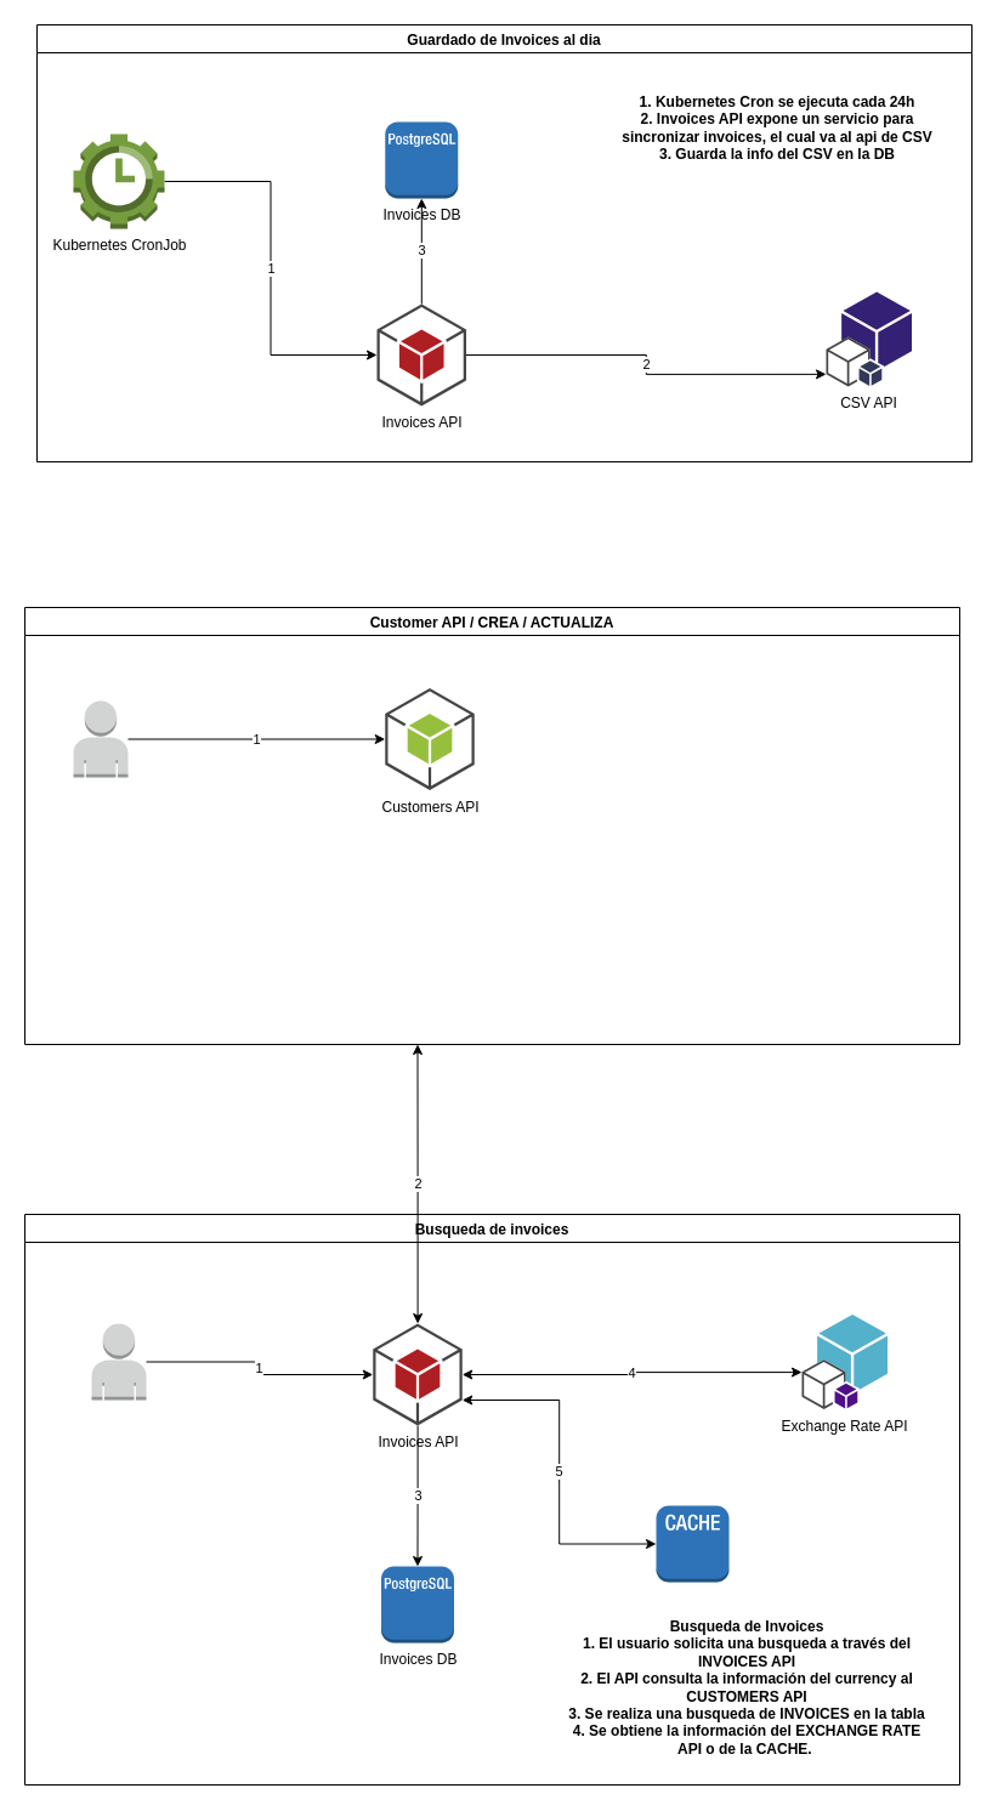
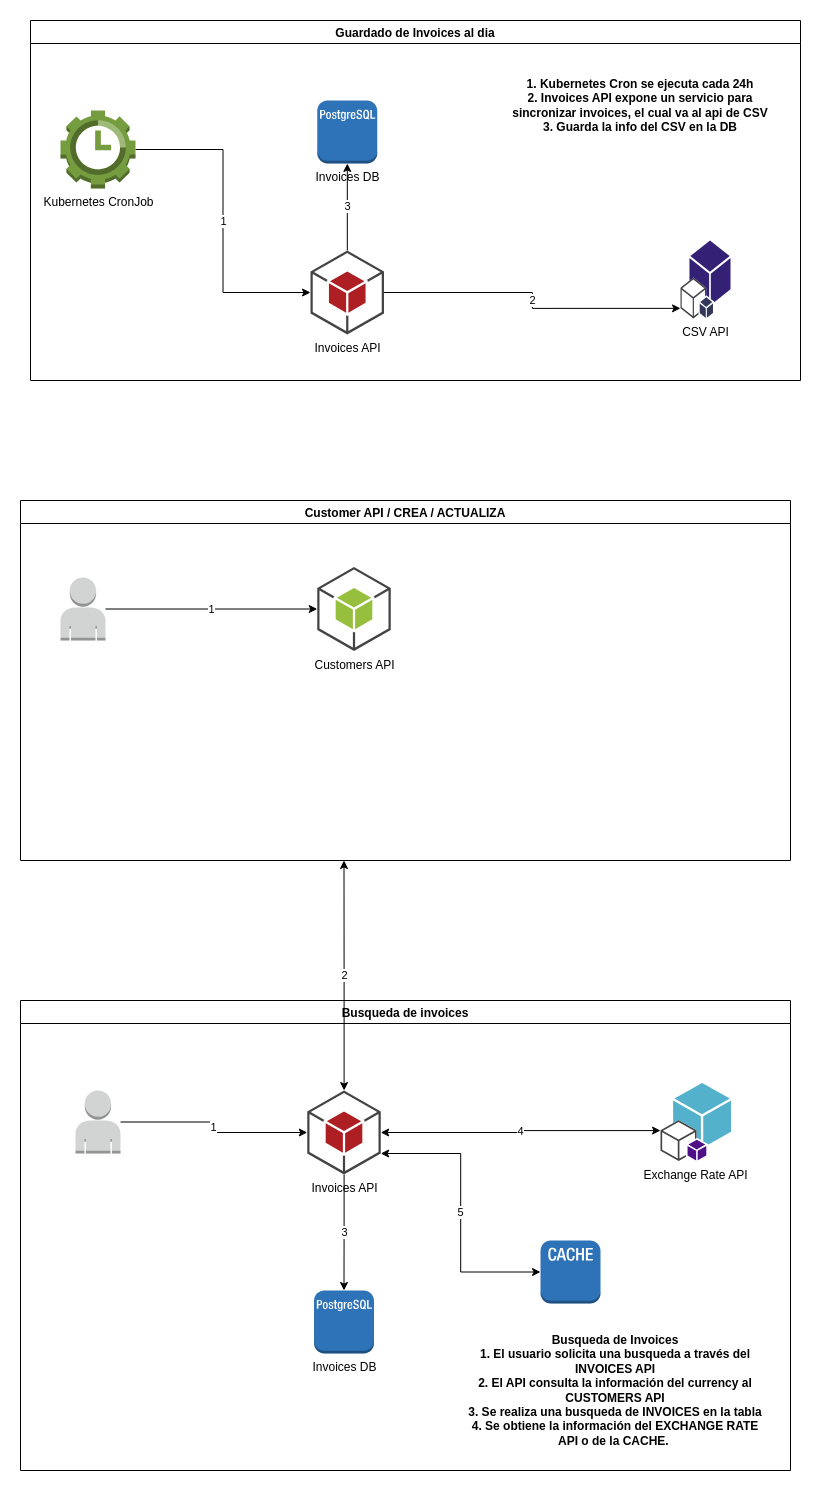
  <mxCell id="0" />
  <mxCell id="1" parent="0" />
  <mxCell id="2" value="1" style="edgeStyle=orthogonalEdgeStyle;rounded=0;orthogonalLoop=1;jettySize=auto;html=1;entryX=0;entryY=0.5;entryDx=0;entryDy=0;entryPerimeter=0;" edge="1" parent="1" source="3" target="6"><mxGeometry relative="1" as="geometry" /></mxCell>
  <mxCell id="3" value="" style="outlineConnect=0;dashed=0;verticalLabelPosition=bottom;verticalAlign=top;align=center;html=1;shape=mxgraph.aws3.user;fillColor=#D2D3D3;gradientColor=none;" vertex="1" parent="1"><mxGeometry x="60" y="577" width="45" height="63" as="geometry" /></mxCell>
  <mxCell id="4" value="1" style="edgeStyle=orthogonalEdgeStyle;rounded=0;orthogonalLoop=1;jettySize=auto;html=1;entryX=0;entryY=0.5;entryDx=0;entryDy=0;entryPerimeter=0;" edge="1" parent="1" source="5" target="9"><mxGeometry relative="1" as="geometry" /></mxCell>
  <mxCell id="5" value="Kubernetes CronJob" style="outlineConnect=0;dashed=0;verticalLabelPosition=bottom;verticalAlign=top;align=center;html=1;shape=mxgraph.aws3.maintenance_window;fillColor=#759C3E;gradientColor=none;" vertex="1" parent="1"><mxGeometry x="60" y="110" width="75" height="78" as="geometry" /></mxCell>
  <mxCell id="6" value="Customers API" style="outlineConnect=0;dashed=0;verticalLabelPosition=bottom;verticalAlign=top;align=center;html=1;shape=mxgraph.aws3.android;fillColor=#96BF3D;gradientColor=none;" vertex="1" parent="1"><mxGeometry x="316.75" y="566.5" width="73.5" height="84" as="geometry" /></mxCell>
  <mxCell id="7" value="2" style="edgeStyle=orthogonalEdgeStyle;rounded=0;orthogonalLoop=1;jettySize=auto;html=1;entryX=0;entryY=0.87;entryDx=0;entryDy=0;entryPerimeter=0;" edge="1" parent="1" source="9" target="11"><mxGeometry relative="1" as="geometry" /></mxCell>
  <mxCell id="8" value="3" style="edgeStyle=orthogonalEdgeStyle;rounded=0;orthogonalLoop=1;jettySize=auto;html=1;" edge="1" parent="1" source="9" target="10"><mxGeometry relative="1" as="geometry" /></mxCell>
  <mxCell id="9" value="Invoices API" style="outlineConnect=0;dashed=0;verticalLabelPosition=bottom;verticalAlign=top;align=center;html=1;shape=mxgraph.aws3.android;fillColor=#AE1F23;gradientColor=none;" vertex="1" parent="1"><mxGeometry x="310" y="250" width="73.5" height="84" as="geometry" /></mxCell>
  <mxCell id="10" value="Invoices DB" style="outlineConnect=0;dashed=0;verticalLabelPosition=bottom;verticalAlign=top;align=center;html=1;shape=mxgraph.aws3.postgre_sql_instance;fillColor=#2E73B8;gradientColor=none;" vertex="1" parent="1"><mxGeometry x="316.75" y="100" width="60" height="63" as="geometry" /></mxCell>
- <mxCell id="11" value="CSV API" style="outlineConnect=0;dashed=0;verticalLabelPosition=bottom;verticalAlign=top;align=center;html=1;shape=mxgraph.aws3.toolkit_for_eclipse;fillColor=#342074;gradientColor=none;" vertex="1" parent="1"><mxGeometry x="680" y="240" width="70.5" height="78" as="geometry" /></mxCell>
+ <mxCell id="11" value="CSV API" style="outlineConnect=0;dashed=0;verticalLabelPosition=bottom;verticalAlign=top;align=center;html=1;shape=mxgraph.aws3.toolkit_for_eclipse;fillColor=#342074;gradientColor=none;" vertex="1" parent="1"><mxGeometry x="680" y="240" width="50" height="78" as="geometry" /></mxCell>
  <mxCell id="12" value="Guardado de Invoices al dia" style="swimlane;" vertex="1" parent="1"><mxGeometry x="30" y="20" width="770" height="360" as="geometry" /></mxCell>
  <mxCell id="13" value="1. Kubernetes Cron se ejecuta cada 24h&lt;br&gt;2. Invoices API expone un servicio para sincronizar invoices, el cual va al api de CSV&lt;br&gt;3. Guarda la info del CSV en la DB" style="text;html=1;strokeColor=none;fillColor=none;align=center;verticalAlign=middle;whiteSpace=wrap;rounded=0;fontStyle=1" vertex="1" parent="12"><mxGeometry x="470" y="50" width="280" height="70" as="geometry" /></mxCell>
  <mxCell id="14" value="Customer API / CREA / ACTUALIZA" style="swimlane;" vertex="1" parent="1"><mxGeometry x="20" y="500" width="770" height="360" as="geometry" /></mxCell>
  <mxCell id="15" value="Busqueda de invoices" style="swimlane;" vertex="1" parent="1"><mxGeometry x="20" y="1000" width="770" height="470" as="geometry" /></mxCell>
  <mxCell id="16" value="Exchange Rate API" style="outlineConnect=0;dashed=0;verticalLabelPosition=bottom;verticalAlign=top;align=center;html=1;shape=mxgraph.aws3.toolkit_for_visual_studio;fillColor=#53B1CB;gradientColor=none;" vertex="1" parent="15"><mxGeometry x="640" y="82.5" width="70.5" height="78" as="geometry" /></mxCell>
  <mxCell id="17" value="" style="outlineConnect=0;dashed=0;verticalLabelPosition=bottom;verticalAlign=top;align=center;html=1;shape=mxgraph.aws3.user;fillColor=#D2D3D3;gradientColor=none;" vertex="1" parent="15"><mxGeometry x="55" y="90" width="45" height="63" as="geometry" /></mxCell>
  <mxCell id="18" value="4" style="edgeStyle=orthogonalEdgeStyle;rounded=0;orthogonalLoop=1;jettySize=auto;html=1;entryX=0;entryY=0.61;entryDx=0;entryDy=0;entryPerimeter=0;startArrow=classic;startFill=1;" edge="1" parent="15" source="20" target="16"><mxGeometry relative="1" as="geometry" /></mxCell>
  <mxCell id="19" value="5" style="edgeStyle=orthogonalEdgeStyle;rounded=0;orthogonalLoop=1;jettySize=auto;html=1;entryX=0;entryY=0.5;entryDx=0;entryDy=0;entryPerimeter=0;startArrow=classic;startFill=1;exitX=1;exitY=0.75;exitDx=0;exitDy=0;exitPerimeter=0;" edge="1" parent="15" source="20" target="24"><mxGeometry relative="1" as="geometry" /></mxCell>
  <mxCell id="20" value="Invoices API" style="outlineConnect=0;dashed=0;verticalLabelPosition=bottom;verticalAlign=top;align=center;html=1;shape=mxgraph.aws3.android;fillColor=#AE1F23;gradientColor=none;" vertex="1" parent="15"><mxGeometry x="286.75" y="90" width="73.5" height="84" as="geometry" /></mxCell>
  <mxCell id="21" value="Invoices DB" style="outlineConnect=0;dashed=0;verticalLabelPosition=bottom;verticalAlign=top;align=center;html=1;shape=mxgraph.aws3.postgre_sql_instance;fillColor=#2E73B8;gradientColor=none;" vertex="1" parent="15"><mxGeometry x="293.5" y="290" width="60" height="63" as="geometry" /></mxCell>
  <mxCell id="22" value="3" style="edgeStyle=orthogonalEdgeStyle;rounded=0;orthogonalLoop=1;jettySize=auto;html=1;" edge="1" parent="15" source="20" target="21"><mxGeometry relative="1" as="geometry" /></mxCell>
  <mxCell id="23" value="1" style="edgeStyle=orthogonalEdgeStyle;rounded=0;orthogonalLoop=1;jettySize=auto;html=1;entryX=0;entryY=0.5;entryDx=0;entryDy=0;entryPerimeter=0;" edge="1" parent="15" source="17" target="20"><mxGeometry relative="1" as="geometry"><mxPoint x="105" y="19" as="sourcePoint" /></mxGeometry></mxCell>
  <mxCell id="24" value="" style="outlineConnect=0;dashed=0;verticalLabelPosition=bottom;verticalAlign=top;align=center;html=1;shape=mxgraph.aws3.cache_node;fillColor=#2E73B8;gradientColor=none;" vertex="1" parent="15"><mxGeometry x="520" y="240" width="60" height="63" as="geometry" /></mxCell>
  <mxCell id="25" value="Busqueda de Invoices&lt;br&gt;1. El usuario solicita una busqueda a través del INVOICES API&lt;br&gt;2. El API consulta la información del currency al CUSTOMERS API&lt;br&gt;3. Se realiza una busqueda de INVOICES en la tabla&lt;br&gt;4. Se obtiene la información del EXCHANGE RATE API o de la CACHE.&amp;nbsp;" style="text;html=1;strokeColor=none;fillColor=none;align=center;verticalAlign=middle;whiteSpace=wrap;rounded=0;fontStyle=1" vertex="1" parent="15"><mxGeometry x="440" y="330" width="310" height="120" as="geometry" /></mxCell>
  <mxCell id="26" value="2" style="edgeStyle=orthogonalEdgeStyle;rounded=0;orthogonalLoop=1;jettySize=auto;html=1;startArrow=classic;startFill=1;" edge="1" parent="1" source="20"><mxGeometry relative="1" as="geometry"><mxPoint x="343.5" y="860" as="targetPoint" /></mxGeometry></mxCell>
